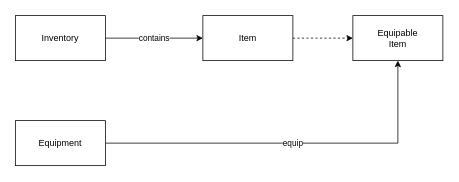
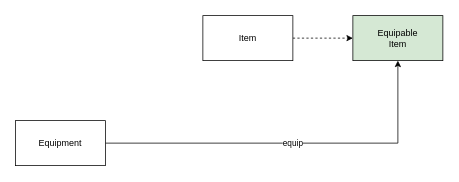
  <mxCell id="0" />
  <mxCell id="1" parent="0" />
- <mxCell id="2" value="&lt;div&gt;contains&lt;/div&gt;" style="edgeStyle=orthogonalEdgeStyle;rounded=0;orthogonalLoop=1;jettySize=auto;html=1;" edge="1" parent="1" source="3" target="5"><mxGeometry relative="1" as="geometry" /></mxCell>
- <mxCell id="3" value="&lt;div&gt;Inventory&lt;/div&gt;" style="rounded=0;whiteSpace=wrap;html=1;" vertex="1" parent="1"><mxGeometry x="20" y="20" width="120" height="60" as="geometry" /></mxCell>
  <mxCell id="4" value="" style="edgeStyle=orthogonalEdgeStyle;rounded=0;orthogonalLoop=1;jettySize=auto;html=1;dashed=1;" edge="1" parent="1" source="5" target="8"><mxGeometry relative="1" as="geometry" /></mxCell>
  <mxCell id="5" value="&lt;div&gt;Item&lt;/div&gt;" style="rounded=0;whiteSpace=wrap;html=1;" vertex="1" parent="1"><mxGeometry x="270" y="20" width="120" height="60" as="geometry" /></mxCell>
  <mxCell id="6" value="&lt;div&gt;equip&lt;/div&gt;" style="edgeStyle=orthogonalEdgeStyle;rounded=0;orthogonalLoop=1;jettySize=auto;html=1;entryX=0.5;entryY=1;entryDx=0;entryDy=0;" edge="1" parent="1" source="7" target="8"><mxGeometry relative="1" as="geometry"><Array as="points"><mxPoint x="530" y="190" /></Array></mxGeometry></mxCell>
  <mxCell id="7" value="&lt;div&gt;Equipment&lt;/div&gt;" style="rounded=0;whiteSpace=wrap;html=1;" vertex="1" parent="1"><mxGeometry x="20" y="160" width="120" height="60" as="geometry" /></mxCell>
- <mxCell id="8" value="&lt;div&gt;Equipable&lt;br&gt;&lt;/div&gt;&lt;div&gt;Item&lt;/div&gt;" style="rounded=0;whiteSpace=wrap;html=1;" vertex="1" parent="1"><mxGeometry x="470" y="20" width="120" height="60" as="geometry" /></mxCell>
+ <mxCell id="8" value="&lt;div&gt;Equipable&lt;br&gt;&lt;/div&gt;&lt;div&gt;Item&lt;/div&gt;" style="rounded=0;whiteSpace=wrap;html=1;fillColor=#d5e8d4;" vertex="1" parent="1"><mxGeometry x="470" y="20" width="120" height="60" as="geometry" /></mxCell>
